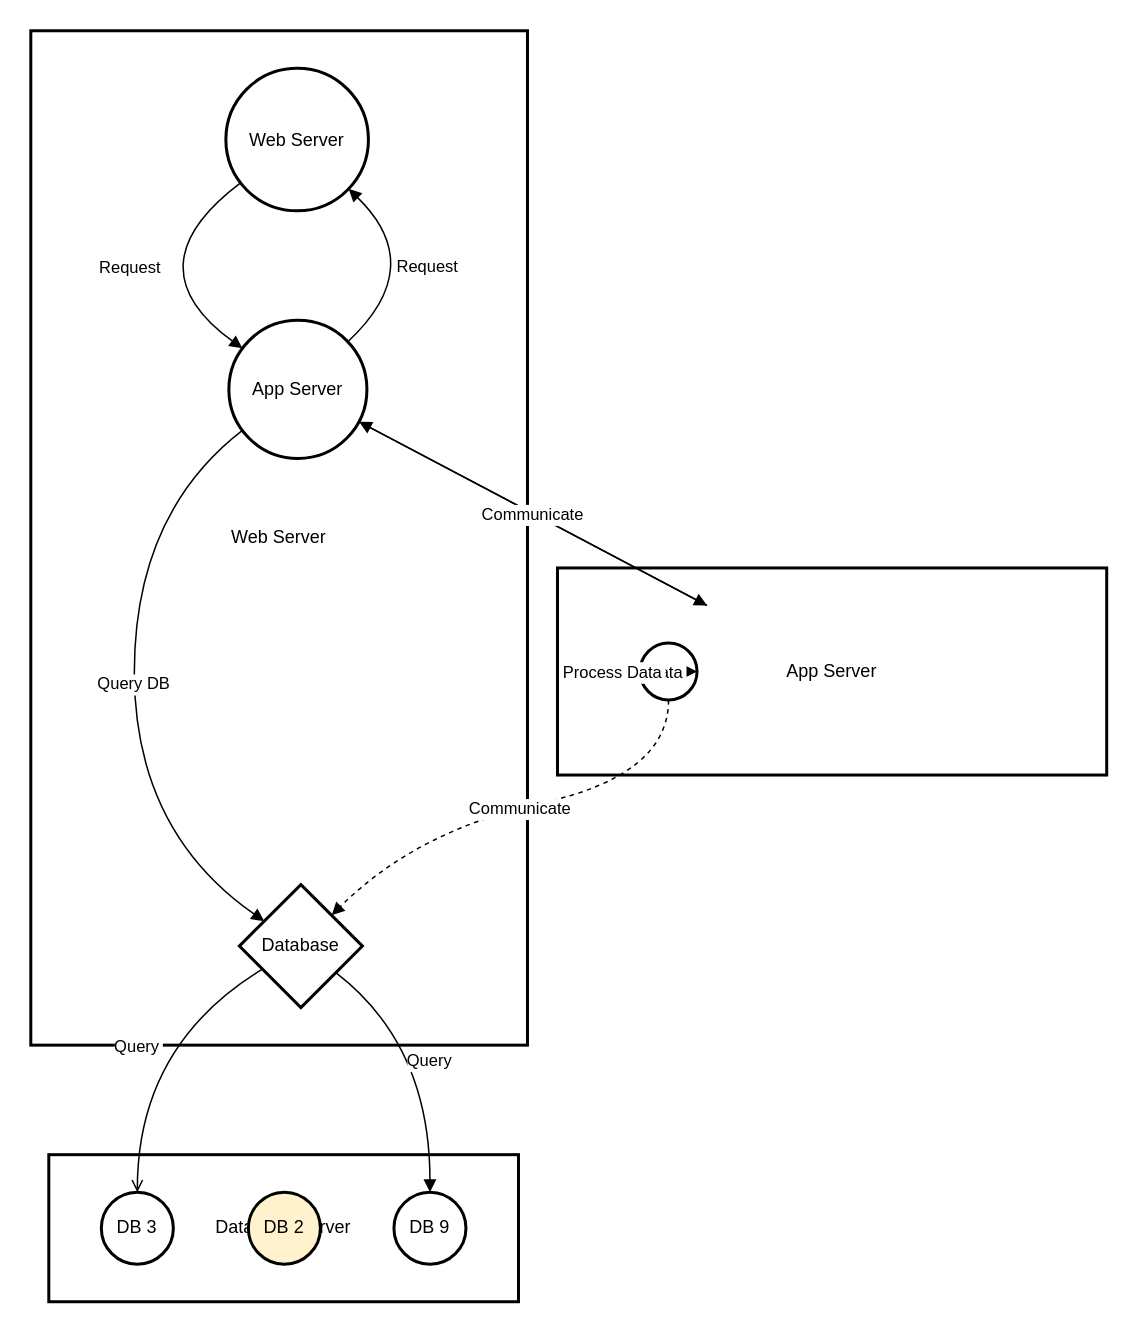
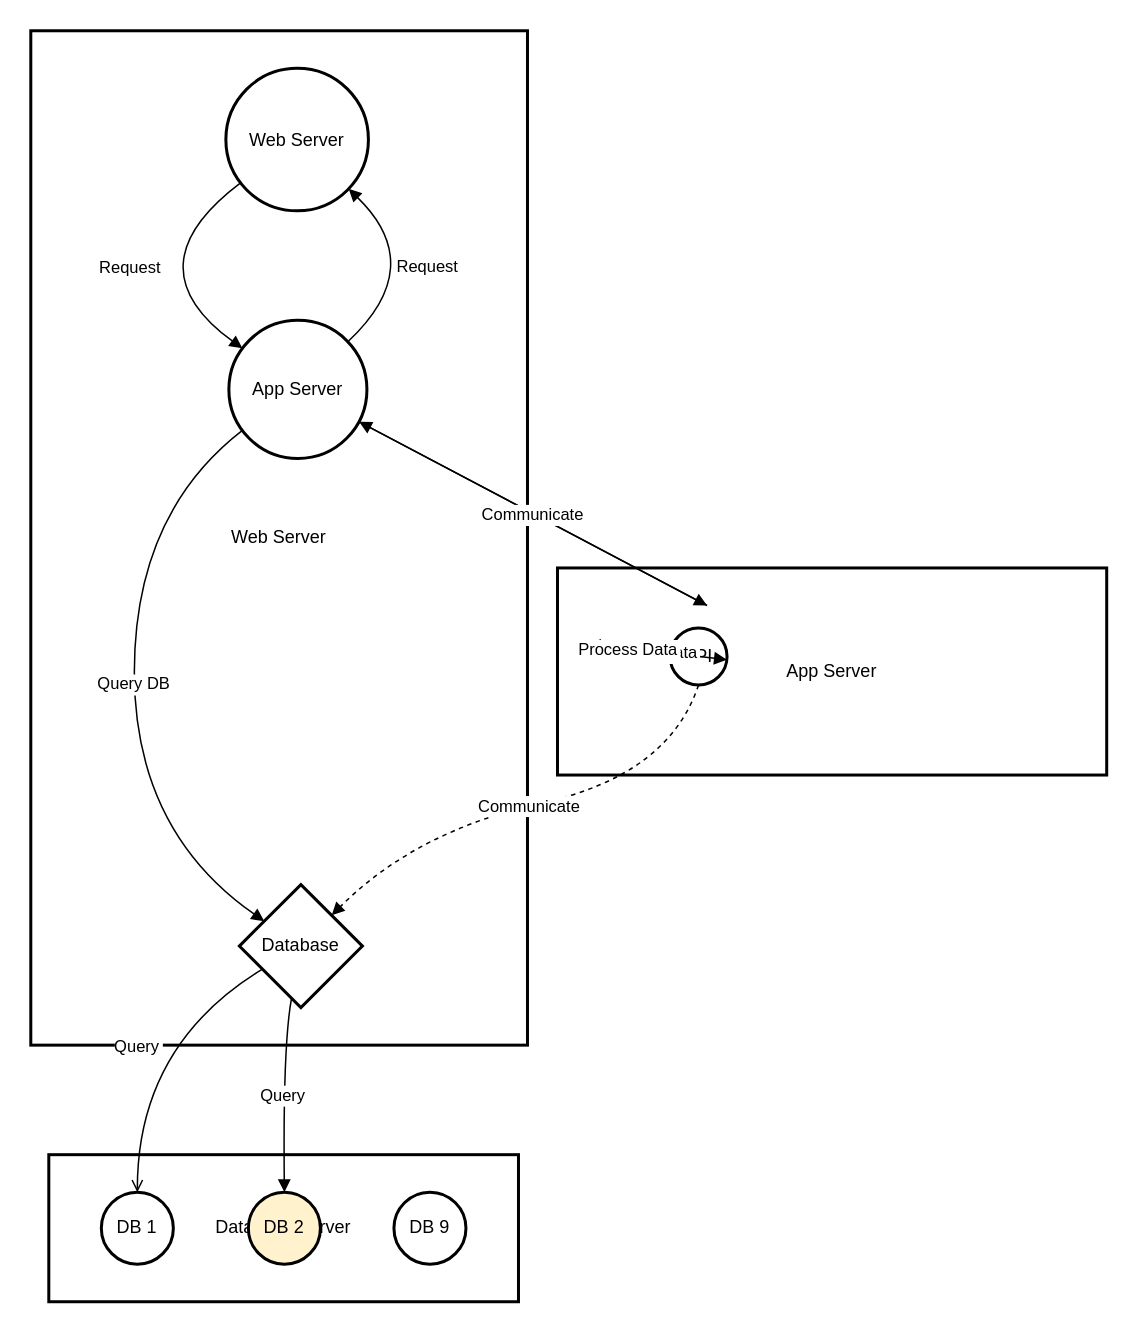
  <mxCell id="0" />
  <mxCell id="1" parent="0" />
  <mxCell id="2" value="Database Server" style="whiteSpace=wrap;strokeWidth=2;" vertex="1" parent="1"><mxGeometry x="32" y="769" width="313" height="98" as="geometry" /></mxCell>
  <mxCell id="3" value="Worker" style="whiteSpace=wrap;strokeWidth=2;" vertex="1" parent="1"><mxGeometry x="391" y="403" width="326" height="88" as="geometry" /></mxCell>
  <mxCell id="4" value="App Server" style="whiteSpace=wrap;strokeWidth=2;" vertex="1" parent="1"><mxGeometry x="371" y="378" width="366" height="138" as="geometry" /></mxCell>
  <mxCell id="5" value="Web Server" style="whiteSpace=wrap;strokeWidth=2;" vertex="1" parent="1"><mxGeometry x="20" y="20" width="331" height="676" as="geometry" /></mxCell>
  <mxCell id="6" value="Web Server" style="ellipse;aspect=fixed;strokeWidth=2;whiteSpace=wrap;" vertex="1" parent="1"><mxGeometry x="150" y="45" width="95" height="95" as="geometry" /></mxCell>
  <mxCell id="7" value="App Server" style="ellipse;aspect=fixed;strokeWidth=2;whiteSpace=wrap;" vertex="1" parent="1"><mxGeometry x="152" y="213" width="92" height="92" as="geometry" /></mxCell>
  <mxCell id="8" value="Database" style="rhombus;aspect=fixed;strokeWidth=2;whiteSpace=wrap;" vertex="1" parent="1"><mxGeometry x="159" y="589" width="82" height="82" as="geometry" /></mxCell>
- <mxCell id="9" value="API" style="ellipse;aspect=fixed;strokeWidth=2;whiteSpace=wrap;" vertex="1" parent="1"><mxGeometry x="426" y="428" width="38" height="38" as="geometry" /></mxCell>
- <mxCell id="10" value="DB 3" style="ellipse;aspect=fixed;strokeWidth=2;whiteSpace=wrap;" vertex="1" parent="1"><mxGeometry x="67" y="794" width="48" height="48" as="geometry" /></mxCell>
+ <mxCell id="9" value="API" style="ellipse;aspect=fixed;strokeWidth=2;whiteSpace=wrap;" vertex="1" parent="1"><mxGeometry x="446" y="418" width="38" height="38" as="geometry" /></mxCell>
+ <mxCell id="10" value="DB 1" style="ellipse;aspect=fixed;strokeWidth=2;whiteSpace=wrap;" vertex="1" parent="1"><mxGeometry x="67" y="794" width="48" height="48" as="geometry" /></mxCell>
  <mxCell id="11" value="DB 2" style="ellipse;aspect=fixed;strokeWidth=2;whiteSpace=wrap;fillColor=#fff2cc;" vertex="1" parent="1"><mxGeometry x="165" y="794" width="48" height="48" as="geometry" /></mxCell>
  <mxCell id="12" value="DB 9" style="ellipse;aspect=fixed;strokeWidth=2;whiteSpace=wrap;" vertex="1" parent="1"><mxGeometry x="262" y="794" width="48" height="48" as="geometry" /></mxCell>
  <mxCell id="13" value="Request" style="curved=1;startArrow=none;endArrow=block;exitX=0;exitY=0.88;entryX=0;entryY=0.13;" edge="1" parent="1" source="6" target="7"><mxGeometry relative="1" as="geometry"><Array as="points"><mxPoint x="86" y="177" /></Array></mxGeometry></mxCell>
  <mxCell id="14" value="Query DB" style="curved=1;startArrow=none;endArrow=block;exitX=0;exitY=0.88;entryX=0;entryY=0.16;" edge="1" parent="1" source="7" target="8"><mxGeometry relative="1" as="geometry"><Array as="points"><mxPoint x="89" y="342" /><mxPoint x="89" y="553" /></Array></mxGeometry></mxCell>
  <mxCell id="15" value="Request" style="curved=1;startArrow=none;endArrow=block;exitX=0.99;exitY=0.03;entryX=1;entryY=0.98;" edge="1" parent="1" source="7" target="6"><mxGeometry relative="1" as="geometry"><Array as="points"><mxPoint x="285" y="177" /></Array></mxGeometry></mxCell>
  <mxCell id="16" value="Query" style="curved=1;startArrow=none;endArrow=open;exitX=0;exitY=0.8;entryX=0.49;entryY=0.01;" edge="1" parent="1" source="8" target="10"><mxGeometry relative="1" as="geometry"><Array as="points"><mxPoint x="91" y="696" /></Array></mxGeometry></mxCell>
- <mxCell id="18" value="Query" style="curved=1;startArrow=none;endArrow=block;exitX=1;exitY=0.88;entryX=0.5;entryY=0.01;" edge="1" parent="1" source="8" target="12"><mxGeometry relative="1" as="geometry"><Array as="points"><mxPoint x="286" y="696" /></Array></mxGeometry></mxCell>
+ <mxCell id="17" value="Query" style="curved=1;startArrow=none;endArrow=block;exitX=0.41;exitY=1;entryX=0.49;entryY=0.01;" edge="1" parent="1" source="8" target="11"><mxGeometry relative="1" as="geometry"><Array as="points"><mxPoint x="188" y="696" /></Array></mxGeometry></mxCell>
  <mxCell id="19" value="Communicate" style="curved=1;startArrow=none;endArrow=block;exitX=0.49;exitY=1;entryX=1;entryY=0;dashed=1;" edge="1" parent="1" source="9" target="8"><mxGeometry relative="1" as="geometry"><Array as="points"><mxPoint x="445" y="516" /><mxPoint x="277" y="553" /></Array></mxGeometry></mxCell>
  <mxCell id="20" value="Process Data" style="curved=1;startArrow=none;endArrow=block;" edge="1" parent="1" source="7" target="3"><mxGeometry relative="1" as="geometry"><Array as="points" /></mxGeometry></mxCell>
  <mxCell id="21" value="Fetch Data" style="curved=1;startArrow=none;endArrow=block;" edge="1" parent="1" source="3" target="9"><mxGeometry relative="1" as="geometry"><Array as="points" /></mxGeometry></mxCell>
  <mxCell id="22" value="Process Data" style="curved=1;startArrow=none;endArrow=block;" edge="1" parent="1" source="9" target="3"><mxGeometry relative="1" as="geometry"><Array as="points" /></mxGeometry></mxCell>
  <mxCell id="23" value="Communicate" style="curved=1;startArrow=none;endArrow=block;" edge="1" parent="1" source="3" target="7"><mxGeometry relative="1" as="geometry"><Array as="points" /></mxGeometry></mxCell>
